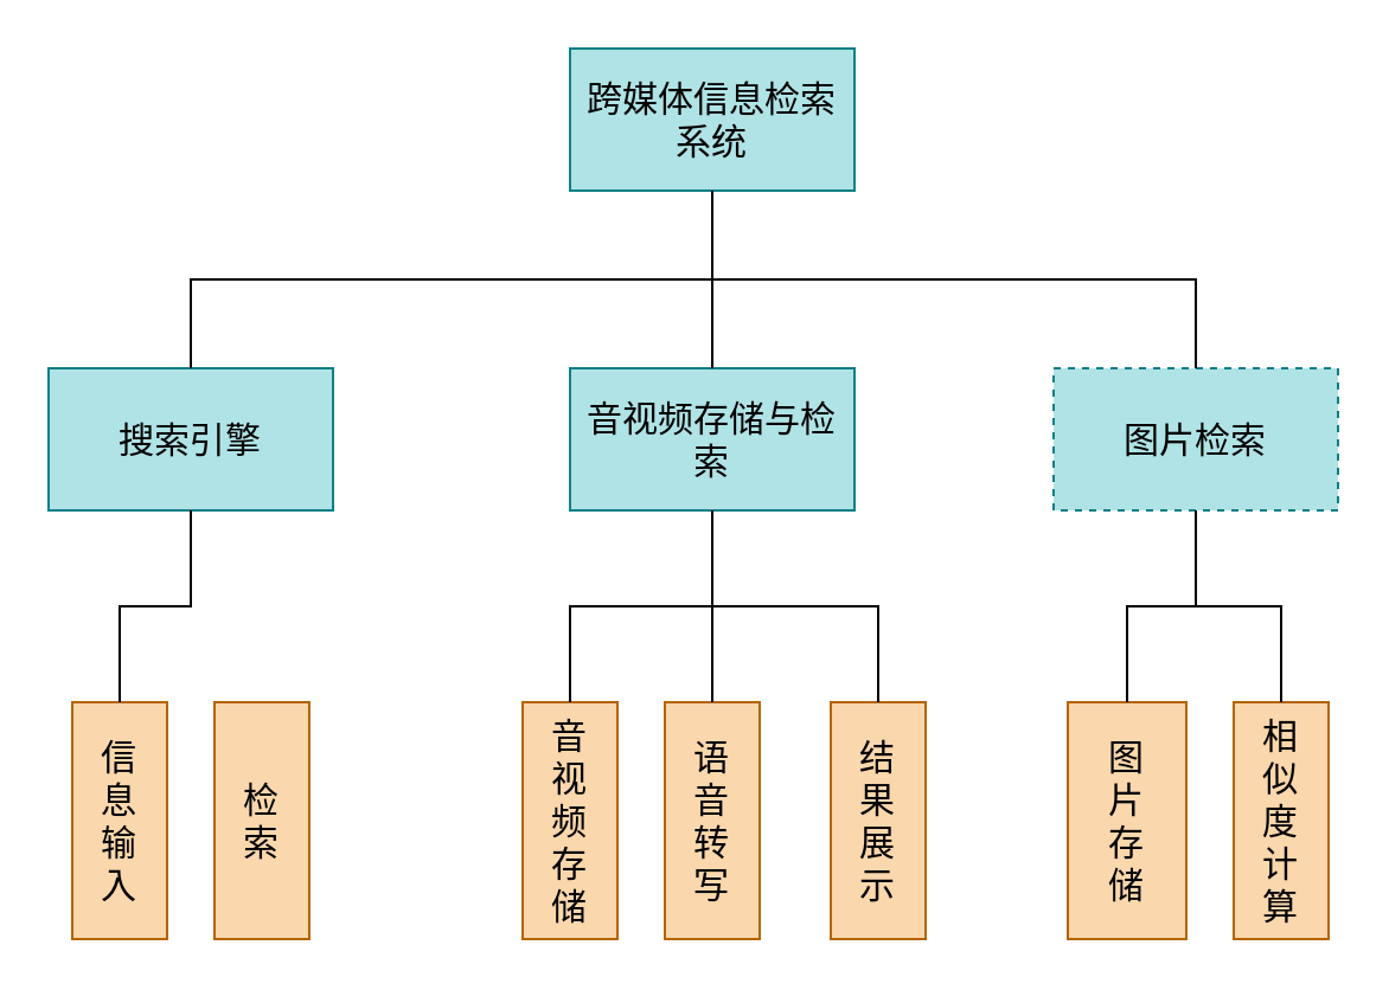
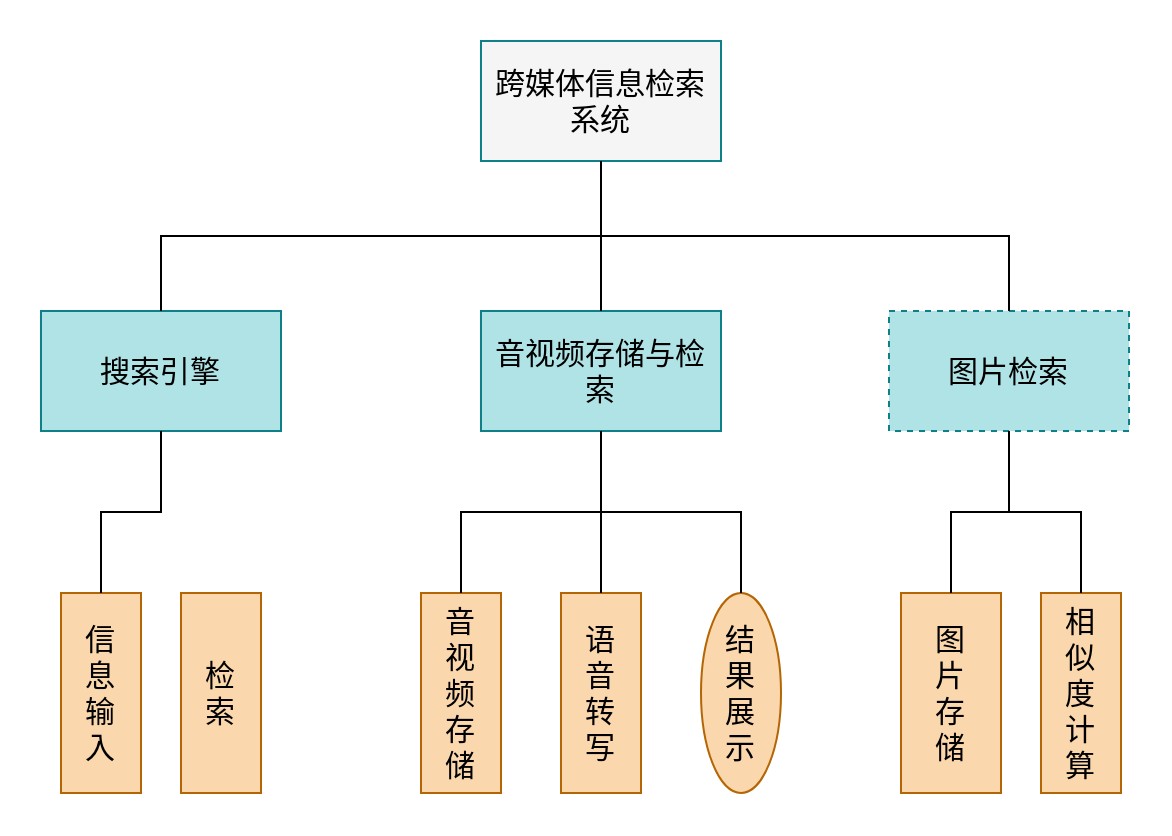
  <mxCell id="0" />
  <mxCell id="1" parent="0" />
- <mxCell id="2" value="&lt;font color=&quot;#000000&quot; style=&quot;font-size: 15px;&quot;&gt;跨媒体信息检索系统&lt;/font&gt;" style="rounded=0;whiteSpace=wrap;html=1;fillColor=#b0e3e6;strokeColor=#0e8088;strokeWidth=1;fontSize=15;" vertex="1" parent="1"><mxGeometry x="240" y="20" width="120" height="60" as="geometry" /></mxCell>
+ <mxCell id="2" value="&lt;font color=&quot;#000000&quot; style=&quot;font-size: 15px;&quot;&gt;跨媒体信息检索系统&lt;/font&gt;" style="rounded=0;whiteSpace=wrap;html=1;fillColor=#f5f5f5;strokeColor=#0e8088;strokeWidth=1;fontSize=15;" vertex="1" parent="1"><mxGeometry x="240" y="20" width="120" height="60" as="geometry" /></mxCell>
  <mxCell id="3" value="搜索引擎" style="rounded=0;whiteSpace=wrap;html=1;fillColor=#b0e3e6;strokeColor=#0e8088;strokeWidth=1;fontSize=15;fontColor=#000000;" vertex="1" parent="1"><mxGeometry x="20" y="155" width="120" height="60" as="geometry" /></mxCell>
  <mxCell id="4" style="edgeStyle=orthogonalEdgeStyle;rounded=0;orthogonalLoop=1;jettySize=auto;html=1;exitX=0.5;exitY=1;exitDx=0;exitDy=0;entryX=0.5;entryY=0;entryDx=0;entryDy=0;endArrow=none;endFill=0;fontSize=15;" edge="1" parent="1" source="2" target="3"><mxGeometry x="40" y="80" as="geometry" /></mxCell>
  <mxCell id="5" value="音视频存储与检索" style="rounded=0;whiteSpace=wrap;html=1;fillColor=#b0e3e6;strokeColor=#0e8088;strokeWidth=1;fontSize=15;fontColor=#000000;" vertex="1" parent="1"><mxGeometry x="240" y="155" width="120" height="60" as="geometry" /></mxCell>
  <mxCell id="6" style="edgeStyle=none;rounded=0;orthogonalLoop=1;jettySize=auto;html=1;exitX=0.5;exitY=1;exitDx=0;exitDy=0;fontSize=15;endArrow=none;endFill=0;" edge="1" parent="1" source="2" target="5"><mxGeometry x="40" y="80" as="geometry" /></mxCell>
  <mxCell id="7" value="图片检索" style="rounded=0;whiteSpace=wrap;html=1;fillColor=#b0e3e6;strokeColor=#0e8088;strokeWidth=1;fontSize=15;fontColor=#000000;dashed=1;" vertex="1" parent="1"><mxGeometry x="444" y="155" width="120" height="60" as="geometry" /></mxCell>
  <mxCell id="8" style="edgeStyle=orthogonalEdgeStyle;rounded=0;orthogonalLoop=1;jettySize=auto;html=1;exitX=0.5;exitY=1;exitDx=0;exitDy=0;entryX=0.5;entryY=0;entryDx=0;entryDy=0;endArrow=none;endFill=0;fontSize=15;" edge="1" parent="1" source="2" target="7"><mxGeometry x="40" y="80" as="geometry" /></mxCell>
  <mxCell id="9" value="信&lt;br&gt;息&lt;br&gt;输&lt;br&gt;入" style="rounded=0;whiteSpace=wrap;html=1;fillColor=#fad7ac;strokeColor=#b46504;strokeWidth=1;fontSize=15;fontColor=#000000;" vertex="1" parent="1"><mxGeometry y="296" width="40" height="100" as="geometry" x="30" /></mxCell>
  <mxCell id="10" style="edgeStyle=orthogonalEdgeStyle;rounded=0;orthogonalLoop=1;jettySize=auto;html=1;exitX=0.5;exitY=1;exitDx=0;exitDy=0;entryX=0.5;entryY=0;entryDx=0;entryDy=0;endArrow=none;endFill=0;fontSize=15;fontColor=#000000;" edge="1" parent="1" source="3" target="9"><mxGeometry x="40" y="80" as="geometry" /></mxCell>
  <mxCell id="11" value="检&lt;br&gt;索" style="rounded=0;whiteSpace=wrap;html=1;fillColor=#fad7ac;strokeColor=#b46504;strokeWidth=1;fontSize=15;fontColor=#000000;" vertex="1" parent="1"><mxGeometry x="90" y="296" width="40" height="100" as="geometry" /></mxCell>
  <mxCell id="12" value="相&lt;br&gt;似&lt;br&gt;度&lt;br&gt;计&lt;br&gt;算" style="rounded=0;whiteSpace=wrap;html=1;strokeWidth=1;fontSize=15;fillColor=#fad7ac;strokeColor=#b46504;fontColor=#000000;" vertex="1" parent="1"><mxGeometry x="520" y="296" width="40" height="100" as="geometry" /></mxCell>
  <mxCell id="13" style="edgeStyle=orthogonalEdgeStyle;rounded=0;orthogonalLoop=1;jettySize=auto;html=1;exitX=0.5;exitY=1;exitDx=0;exitDy=0;entryX=0.5;entryY=0;entryDx=0;entryDy=0;endArrow=none;endFill=0;fontSize=15;fontColor=#000000;" edge="1" parent="1" source="7" target="12"><mxGeometry x="40" y="80" as="geometry" /></mxCell>
- <mxCell id="14" value="音&lt;br&gt;视&lt;br&gt;频&lt;br&gt;存&lt;br&gt;储" style="rounded=0;whiteSpace=wrap;html=1;strokeWidth=1;fontSize=15;fillColor=#fad7ac;strokeColor=#b46504;fontColor=#000000;" vertex="1" parent="1"><mxGeometry x="220" y="296" width="40" height="100" as="geometry" /></mxCell>
+ <mxCell id="14" value="音&lt;br&gt;视&lt;br&gt;频&lt;br&gt;存&lt;br&gt;储" style="rounded=0;whiteSpace=wrap;html=1;strokeWidth=1;fontSize=15;fillColor=#fad7ac;strokeColor=#b46504;fontColor=#000000;" vertex="1" parent="1"><mxGeometry x="210" y="296" width="40" height="100" as="geometry" /></mxCell>
  <mxCell id="15" style="edgeStyle=orthogonalEdgeStyle;rounded=0;orthogonalLoop=1;jettySize=auto;html=1;exitX=0.5;exitY=1;exitDx=0;exitDy=0;entryX=0.5;entryY=0;entryDx=0;entryDy=0;endArrow=none;endFill=0;fontSize=15;fontColor=#000000;" edge="1" parent="1" source="5" target="14"><mxGeometry x="40" y="80" as="geometry" /></mxCell>
  <mxCell id="16" value="语&lt;br&gt;音&lt;br&gt;转&lt;br&gt;写" style="rounded=0;whiteSpace=wrap;html=1;strokeWidth=1;fontSize=15;fillColor=#fad7ac;strokeColor=#b46504;fontColor=#000000;" vertex="1" parent="1"><mxGeometry x="280" y="296" width="40" height="100" as="geometry" /></mxCell>
  <mxCell id="17" style="edgeStyle=orthogonalEdgeStyle;rounded=0;orthogonalLoop=1;jettySize=auto;html=1;exitX=0.5;exitY=1;exitDx=0;exitDy=0;entryX=0.5;entryY=0;entryDx=0;entryDy=0;endArrow=none;endFill=0;fontSize=15;fontColor=#000000;" edge="1" parent="1" source="5" target="16"><mxGeometry x="40" y="80" as="geometry" /></mxCell>
- <mxCell id="18" value="结&lt;br&gt;果&lt;br&gt;展&lt;br&gt;示" style="rounded=0;whiteSpace=wrap;html=1;strokeWidth=1;fontSize=15;fillColor=#fad7ac;strokeColor=#b46504;fontColor=#000000;" vertex="1" parent="1"><mxGeometry x="350" y="296" width="40" height="100" as="geometry" /></mxCell>
+ <mxCell id="18" value="结&lt;br&gt;果&lt;br&gt;展&lt;br&gt;示" style="ellipse;whiteSpace=wrap;html=1;strokeWidth=1;fontSize=15;fillColor=#fad7ac;strokeColor=#b46504;fontColor=#000000;" vertex="1" parent="1"><mxGeometry x="350" y="296" width="40" height="100" as="geometry" /></mxCell>
  <mxCell id="19" style="edgeStyle=orthogonalEdgeStyle;rounded=0;orthogonalLoop=1;jettySize=auto;html=1;exitX=0.5;exitY=1;exitDx=0;exitDy=0;entryX=0.5;entryY=0;entryDx=0;entryDy=0;endArrow=none;endFill=0;fontSize=15;fontColor=#000000;" edge="1" parent="1" source="5" target="18"><mxGeometry x="40" y="80" as="geometry" /></mxCell>
  <mxCell id="20" value="图&lt;br&gt;片&lt;br&gt;存&lt;br&gt;储" style="rounded=0;whiteSpace=wrap;html=1;strokeWidth=1;fontSize=15;fillColor=#fad7ac;strokeColor=#b46504;fontColor=#000000;" vertex="1" parent="1"><mxGeometry x="450" y="296" width="50" height="100" as="geometry" /></mxCell>
  <mxCell id="21" style="edgeStyle=orthogonalEdgeStyle;rounded=0;orthogonalLoop=1;jettySize=auto;html=1;exitX=0.5;exitY=1;exitDx=0;exitDy=0;entryX=0.5;entryY=0;entryDx=0;entryDy=0;endArrow=none;endFill=0;fontSize=15;fontColor=#000000;" edge="1" parent="1" source="7" target="20"><mxGeometry x="40" y="80" as="geometry" /></mxCell>
